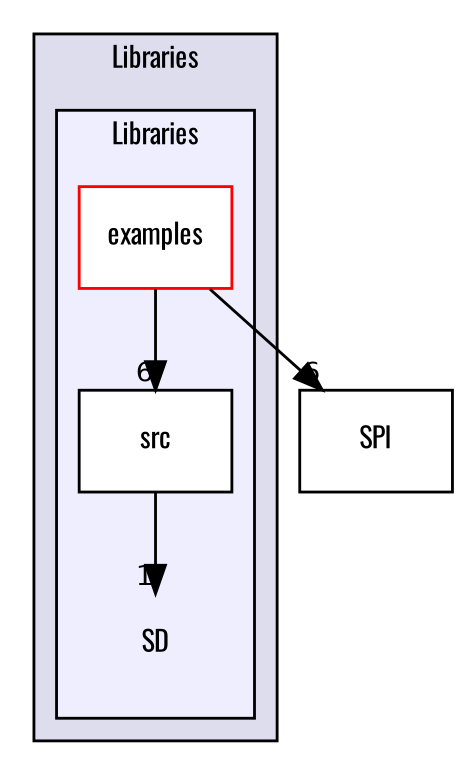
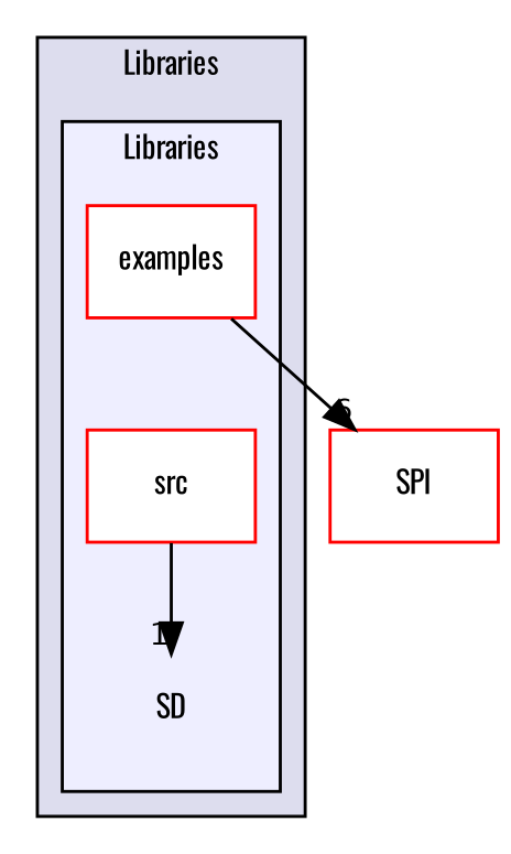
  digraph {
    compound=true
    fontname=Oswald
    node [fontname=Oswald fontsize=10 shape=box]
    edge [fontname=Oswald headlabel=6 labeldistance=1.5 labelfontname=Helvetica labelfontsize=10]
    n1 [label=SD shape=plaintext]
    n2 [color=red fillcolor=white label=examples style=filled]
-   n3 [color=black fillcolor=white label=src style=filled]
-   n4 [label=SPI]
+   n3 [color=red fillcolor=white label=src style=filled]
+   n4 [label=SPI color=red]
    subgraph cluster_1 {
      bgcolor="#ddddee"
      fontsize=10
      label=Libraries
      pencolor=black
      subgraph cluster_2 {
        bgcolor="#eeeeff"
        fontsize=10
        label=Libraries
        pencolor=black
        n1
        n2
        n3
      }
    }
-   n2 -> n3
    n2 -> n4
    n3 -> n1 [headlabel=1]
  }
